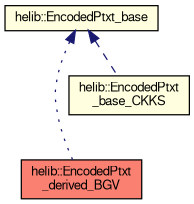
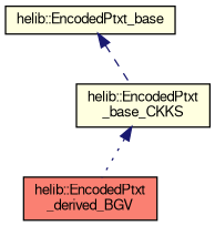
  digraph {
    node [color=black fillcolor=lightyellow fontname=FreeSans fontsize=10 shape=record style=filled]
    edge [color=midnightblue dir=back fontname=FreeSans fontsize=10 labelfontname=FreeSans labelfontsize=10]
    n1 [fontcolor=black height=0.2 label="helib::EncodedPtxt_base" width=0.4]
    n2 [fillcolor=salmon height=0.2 label="helib::EncodedPtxt\l_derived_BGV" width=0.4]
    n3 [height=0.2 label="helib::EncodedPtxt\l_base_CKKS" width=0.4]
-   n1 -> n2 [style=dotted]
+   n3 -> n2 [style=dotted]
    n1 -> n3 [style=dashed]
  }
